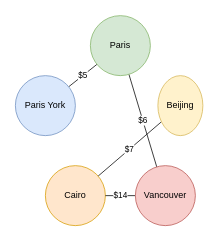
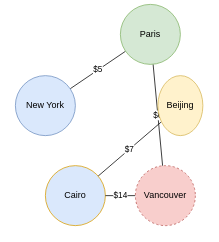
  <mxCell id="0" />
  <mxCell id="1" parent="0" />
  <mxCell id="2" value="$5" style="rounded=0;orthogonalLoop=1;jettySize=auto;html=1;endArrow=none;endFill=0;" parent="1" source="3" target="5" edge="1"><mxGeometry relative="1" as="geometry" /></mxCell>
- <mxCell id="3" value="Paris York" style="ellipse;whiteSpace=wrap;html=1;aspect=fixed;fillColor=#dae8fc;strokeColor=#6c8ebf;" parent="1" vertex="1"><mxGeometry x="20" y="100" width="80" height="80" as="geometry" /></mxCell>
+ <mxCell id="3" value="New York" style="ellipse;whiteSpace=wrap;html=1;aspect=fixed;fillColor=#dae8fc;strokeColor=#6c8ebf;" parent="1" vertex="1"><mxGeometry x="20" y="100" width="80" height="80" as="geometry" /></mxCell>
  <mxCell id="4" value="$6" style="rounded=0;orthogonalLoop=1;jettySize=auto;html=1;endArrow=none;endFill=0;" edge="1" parent="1" source="5" target="10"><mxGeometry relative="1" as="geometry" /></mxCell>
- <mxCell id="5" value="Paris" style="ellipse;whiteSpace=wrap;html=1;aspect=fixed;fillColor=#d5e8d4;strokeColor=#82b366;" parent="1" vertex="1"><mxGeometry x="120" y="20" width="80" height="80" as="geometry" /></mxCell>
+ <mxCell id="5" value="Paris" style="ellipse;whiteSpace=wrap;html=1;aspect=fixed;fillColor=#d5e8d4;strokeColor=#82b366;" parent="1" vertex="1"><mxGeometry x="160" y="5" width="80" height="80" as="geometry" /></mxCell>
  <mxCell id="6" value="$7" style="edgeStyle=none;rounded=0;orthogonalLoop=1;jettySize=auto;html=1;endArrow=none;endFill=0;" parent="1" source="7" target="8" edge="1"><mxGeometry relative="1" as="geometry" /></mxCell>
  <mxCell id="7" value="Beijing" style="ellipse;whiteSpace=wrap;html=1;aspect=fixed;fillColor=#fff2cc;strokeColor=#d6b656;" parent="1" vertex="1"><mxGeometry x="210" y="100" width="60" height="80" as="geometry" /></mxCell>
- <mxCell id="8" value="Cairo" style="ellipse;whiteSpace=wrap;html=1;aspect=fixed;fillColor=#ffe6cc;strokeColor=#d79b00;" parent="1" vertex="1"><mxGeometry x="60" y="220" width="80" height="80" as="geometry" /></mxCell>
+ <mxCell id="8" value="Cairo" style="ellipse;whiteSpace=wrap;html=1;aspect=fixed;fillColor=#dae8fc;strokeColor=#d79b00;" parent="1" vertex="1"><mxGeometry x="60" y="220" width="80" height="80" as="geometry" /></mxCell>
  <mxCell id="9" value="$14" style="edgeStyle=none;rounded=0;orthogonalLoop=1;jettySize=auto;html=1;exitX=0;exitY=0.5;exitDx=0;exitDy=0;entryX=1;entryY=0.5;entryDx=0;entryDy=0;endArrow=none;endFill=0;" parent="1" source="10" target="8" edge="1"><mxGeometry relative="1" as="geometry" /></mxCell>
- <mxCell id="10" value="Vancouver" style="ellipse;whiteSpace=wrap;html=1;aspect=fixed;fillColor=#f8cecc;strokeColor=#b85450;" parent="1" vertex="1"><mxGeometry x="180" y="220" width="80" height="80" as="geometry" /></mxCell>
+ <mxCell id="10" value="Vancouver" style="ellipse;whiteSpace=wrap;html=1;aspect=fixed;fillColor=#f8cecc;strokeColor=#b85450;dashed=1;" parent="1" vertex="1"><mxGeometry x="180" y="220" width="80" height="80" as="geometry" /></mxCell>
